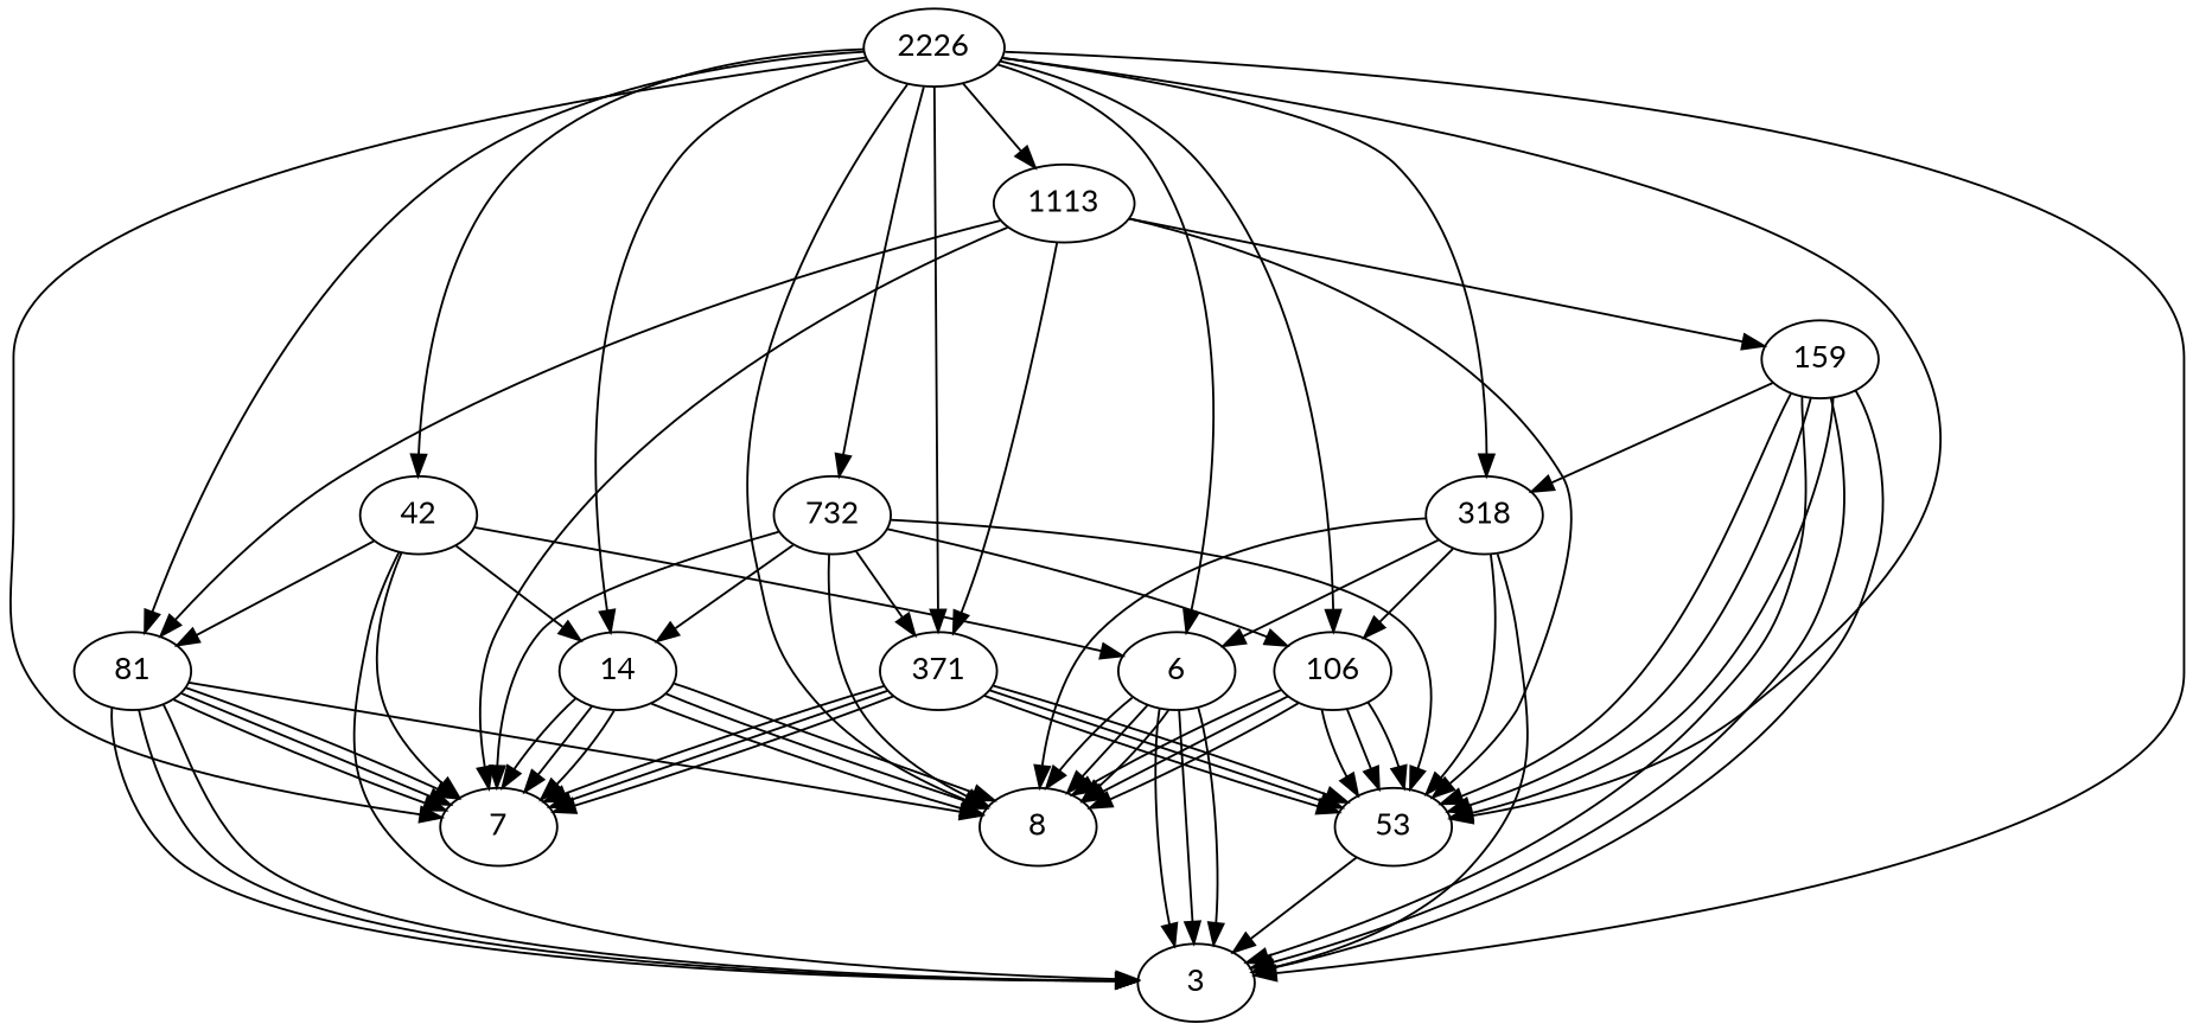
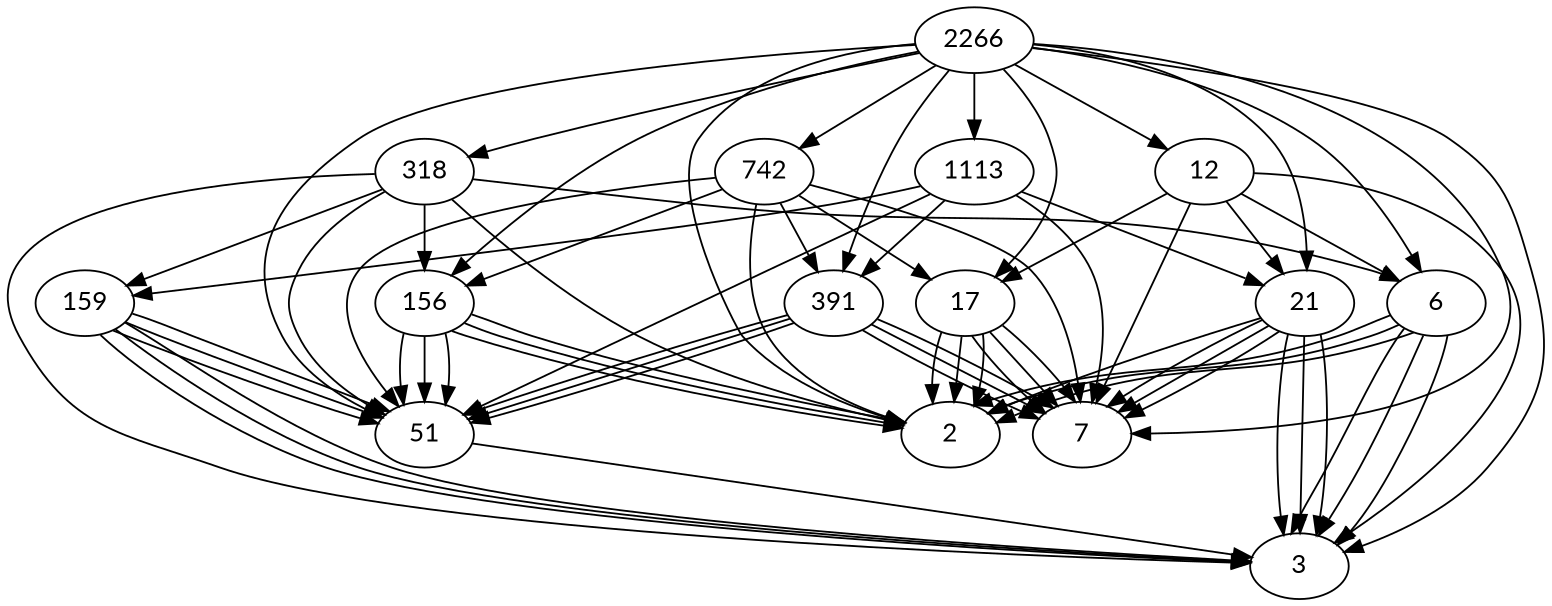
  digraph {
    fontname=Lato
    node [fontname=Lato]
    edge [fontname=Lato]
-   2226
-   2 [label=8]
+   2226 [label=2266]
+   2
    3
    6
    7
-   14
-   21 [label=81]
-   42
-   53
-   106
+   14 [label=17]
+   21
+   42 [label=12]
+   53 [label=51]
+   106 [label=156]
    318
-   371
-   742 [label=732]
+   371 [label=391]
+   742
    1113
    159
    2226 -> 2
    2226 -> 3
    2226 -> 6
    2226 -> 7
    2226 -> 14
    2226 -> 21
    2226 -> 42
    2226 -> 53
    2226 -> 106
    2226 -> 318
    2226 -> 371
    2226 -> 742
    2226 -> 1113
    6 -> 2
    6 -> 2
    6 -> 2
    6 -> 3
    6 -> 3
    6 -> 3
    14 -> 2
    14 -> 2
    14 -> 2
    14 -> 7
    14 -> 7
    14 -> 7
    21 -> 2
    21 -> 3
    21 -> 3
    21 -> 3
    21 -> 7
    21 -> 7
    21 -> 7
    42 -> 3
    42 -> 6
    42 -> 7
    42 -> 14
    42 -> 21
    53 -> 3
    106 -> 2
    106 -> 2
    106 -> 2
    106 -> 53
    106 -> 53
    106 -> 53
    318 -> 2
    318 -> 3
    318 -> 6
    318 -> 53
    318 -> 106
-   159 -> 318
+   318 -> 159
    371 -> 7
    371 -> 7
    371 -> 7
    371 -> 53
    371 -> 53
    371 -> 53
    742 -> 2
    742 -> 7
    742 -> 14
    742 -> 53
    742 -> 106
    742 -> 371
    1113 -> 7
    1113 -> 21
    1113 -> 53
    1113 -> 371
    1113 -> 159
    159 -> 3
    159 -> 3
    159 -> 3
    159 -> 53
    159 -> 53
    159 -> 53
  }
